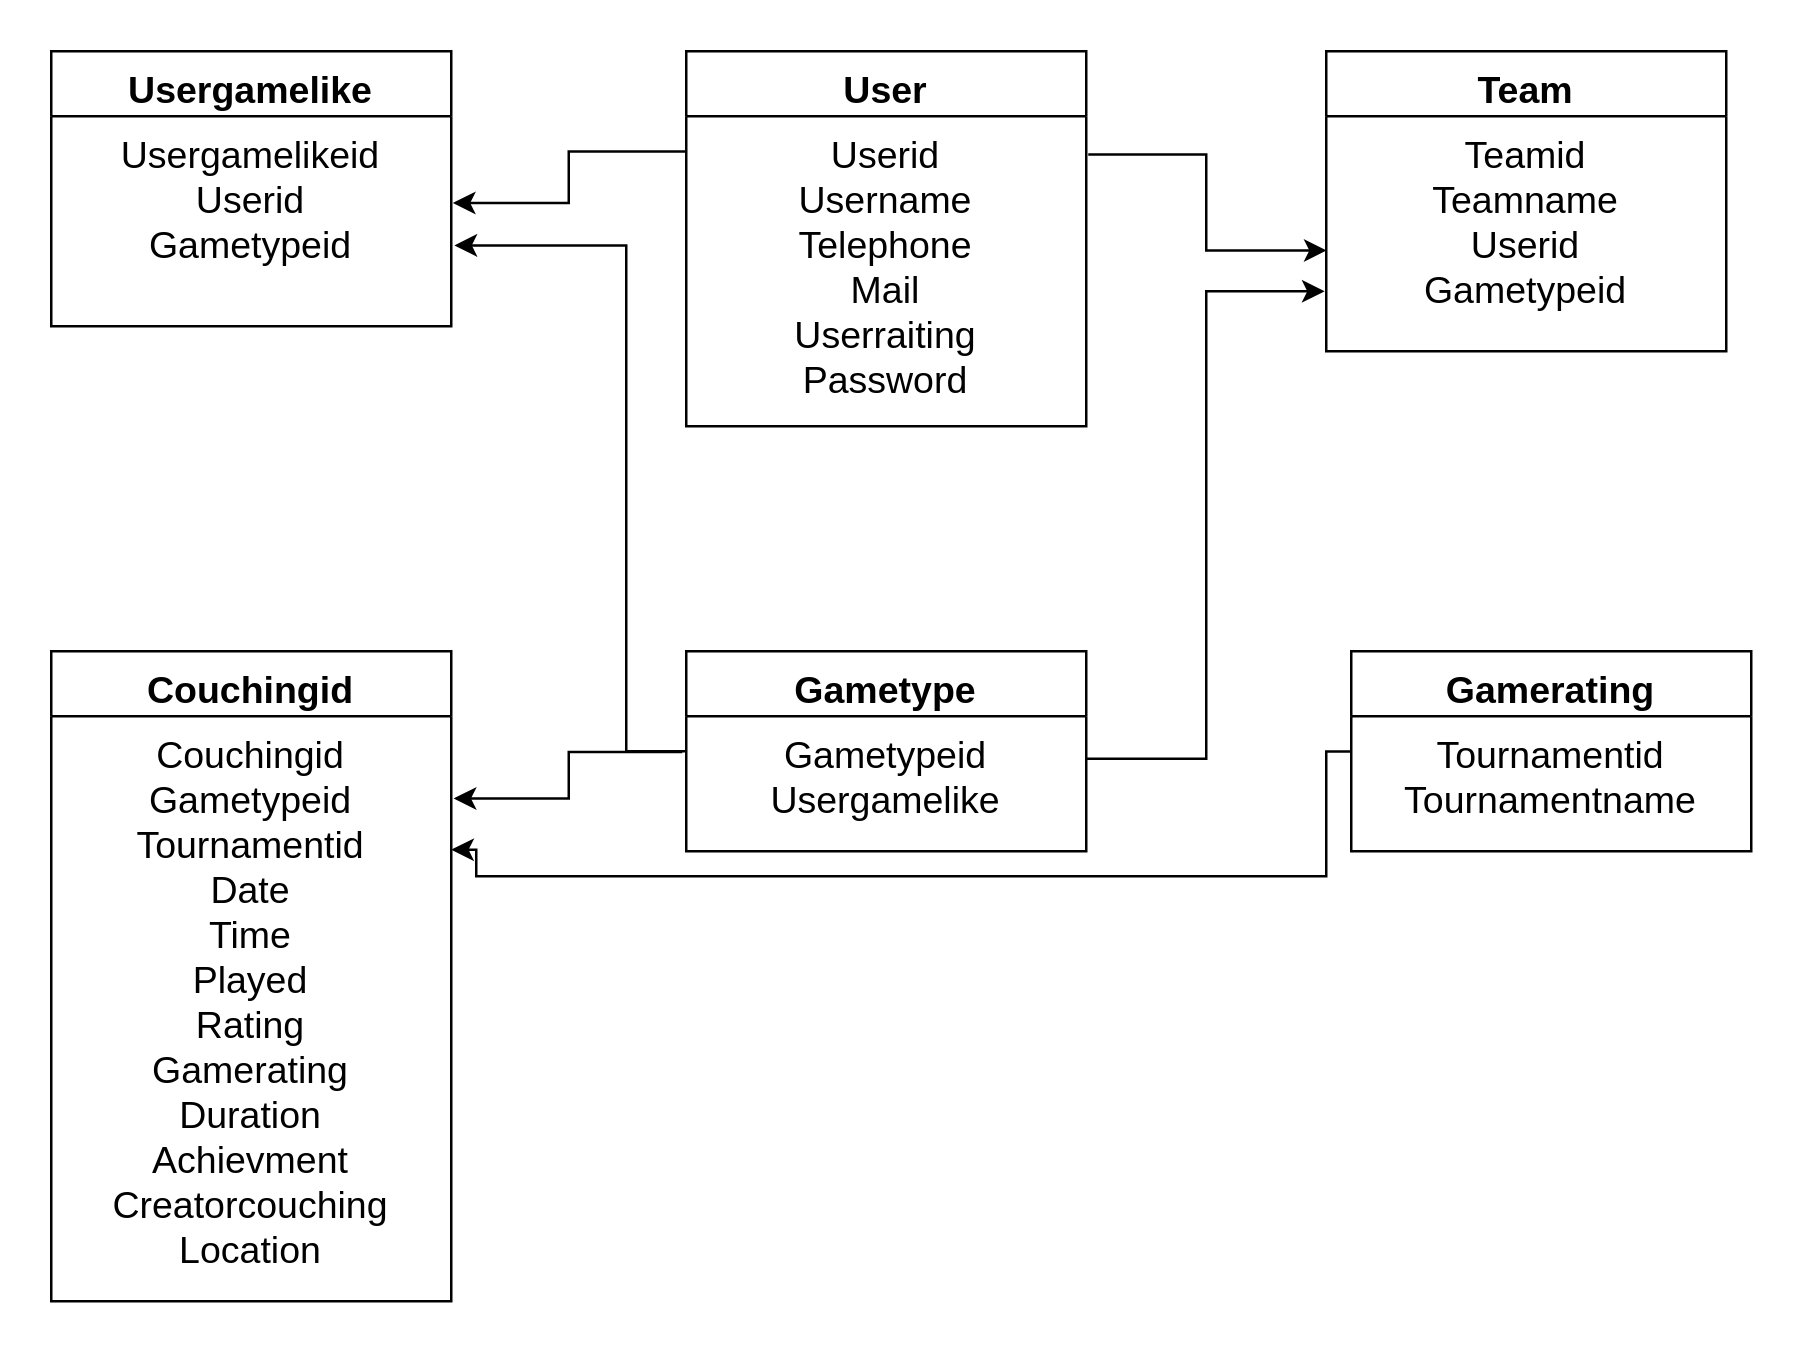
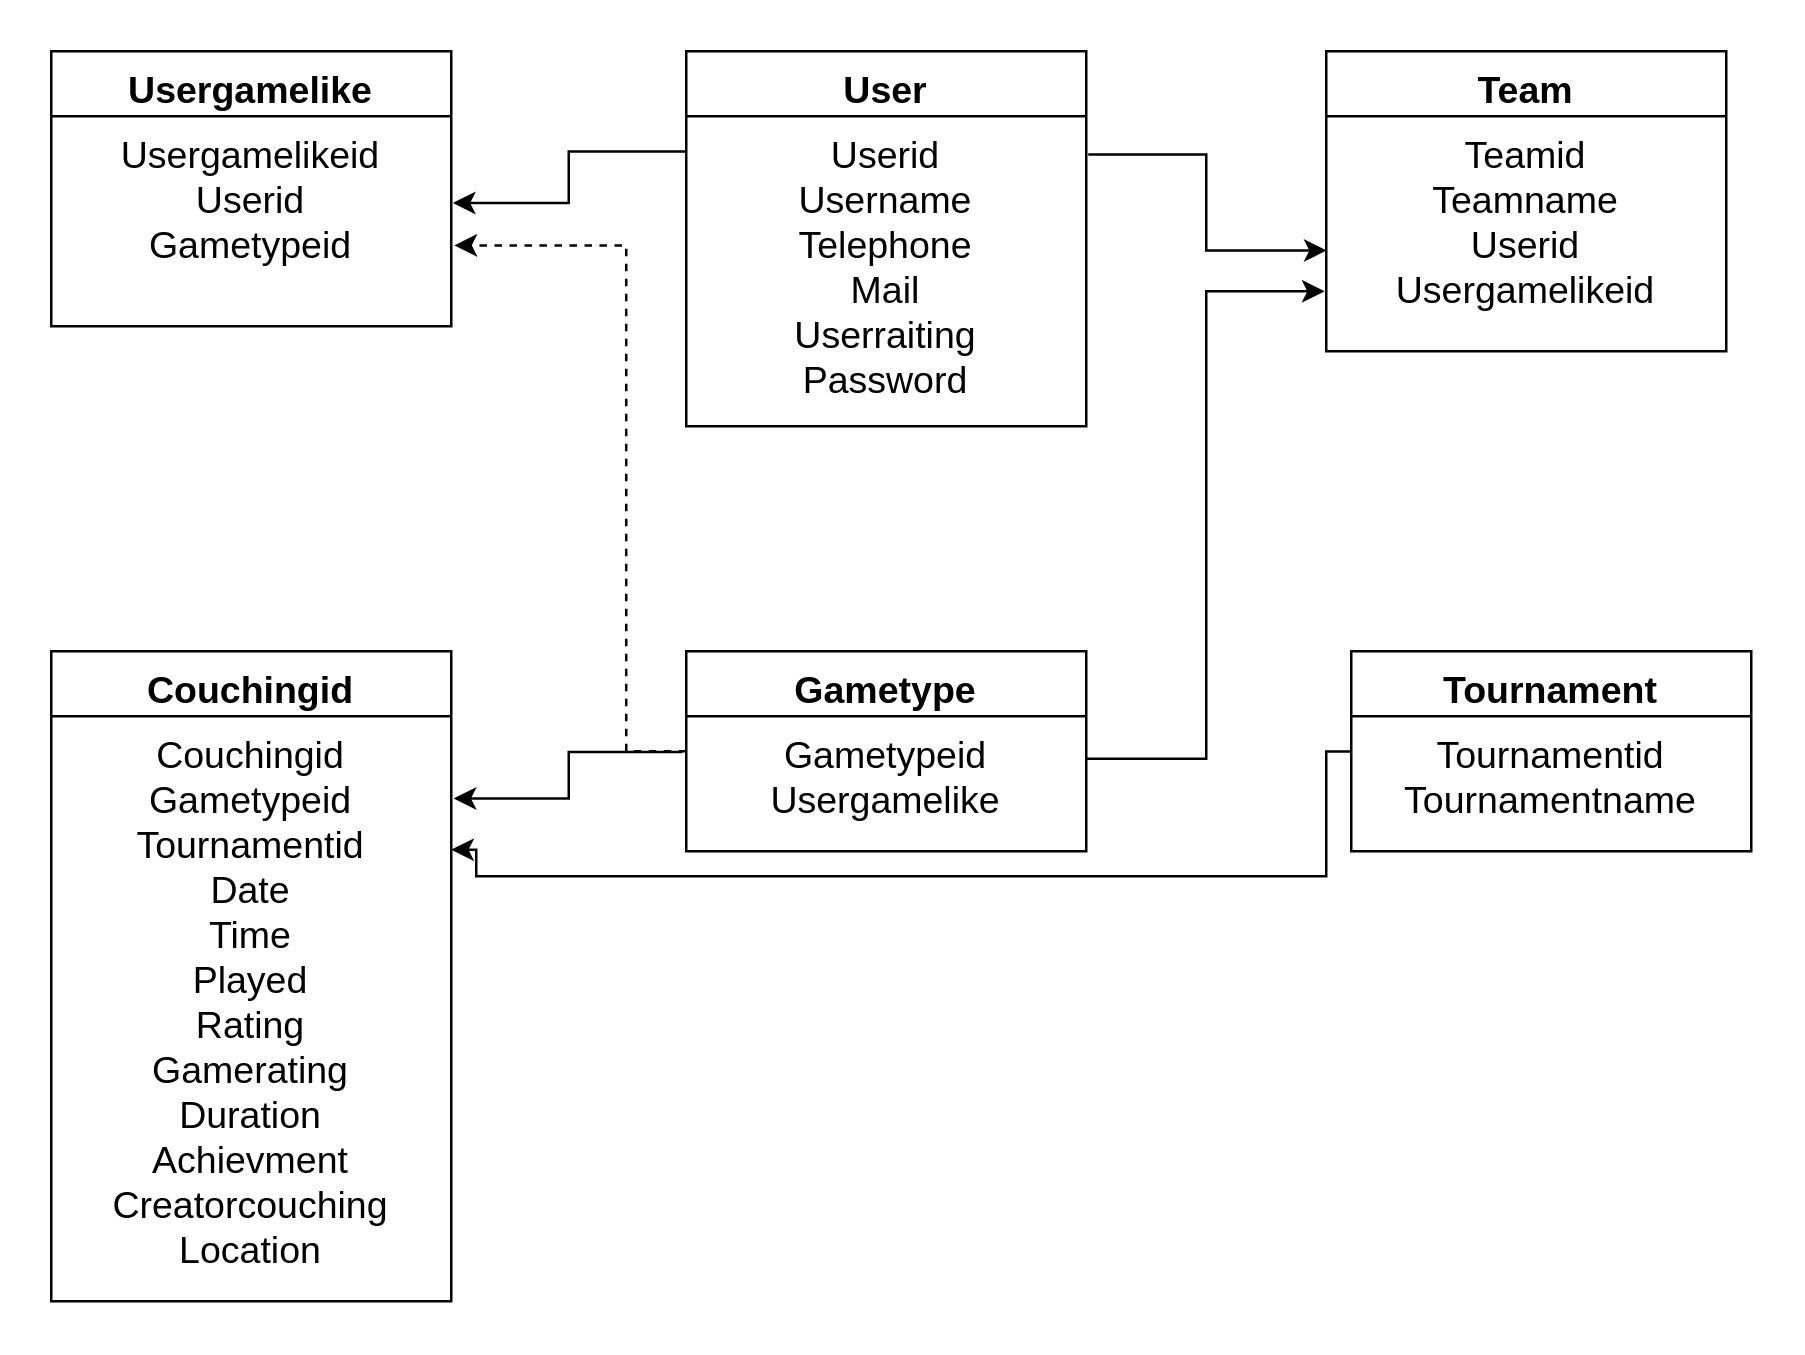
  <mxCell id="0" />
  <mxCell id="1" parent="0" />
  <mxCell id="2" value="User" style="swimlane;fontStyle=1;align=center;verticalAlign=top;childLayout=stackLayout;horizontal=1;startSize=26;horizontalStack=0;resizeParent=1;resizeLast=0;collapsible=1;marginBottom=0;rounded=0;shadow=0;strokeWidth=1;fontSize=15;" parent="1" vertex="1"><mxGeometry x="274" y="20" width="160" height="150" as="geometry"><mxRectangle x="340" y="380" width="170" height="26" as="alternateBounds" /></mxGeometry></mxCell>
  <mxCell id="3" value="Userid&#10;Username&#10;Telephone&#10;Mail&#10;Userraiting&#10;Password" style="text;align=center;verticalAlign=top;spacingLeft=4;spacingRight=4;overflow=hidden;rotatable=0;points=[[0,0.5],[1,0.5]];portConstraint=eastwest;fontStyle=0;fontSize=15;" parent="2" vertex="1"><mxGeometry y="26" width="160" height="124" as="geometry" /></mxCell>
- <mxCell id="4" value="Gamerating" style="swimlane;fontStyle=1;align=center;verticalAlign=top;childLayout=stackLayout;horizontal=1;startSize=26;horizontalStack=0;resizeParent=1;resizeLast=0;collapsible=1;marginBottom=0;rounded=0;shadow=0;strokeWidth=1;fontSize=15;" vertex="1" parent="1"><mxGeometry x="540" y="260" width="160" height="80" as="geometry"><mxRectangle x="340" y="380" width="170" height="26" as="alternateBounds" /></mxGeometry></mxCell>
+ <mxCell id="4" value="Tournament" style="swimlane;fontStyle=1;align=center;verticalAlign=top;childLayout=stackLayout;horizontal=1;startSize=26;horizontalStack=0;resizeParent=1;resizeLast=0;collapsible=1;marginBottom=0;rounded=0;shadow=0;strokeWidth=1;fontSize=15;" vertex="1" parent="1"><mxGeometry x="540" y="260" width="160" height="80" as="geometry"><mxRectangle x="340" y="380" width="170" height="26" as="alternateBounds" /></mxGeometry></mxCell>
  <mxCell id="5" value="Tournamentid&#10;Tournamentname" style="text;align=center;verticalAlign=top;spacingLeft=4;spacingRight=4;overflow=hidden;rotatable=0;points=[[0,0.5],[1,0.5]];portConstraint=eastwest;fontStyle=0;fontSize=15;" vertex="1" parent="4"><mxGeometry y="26" width="160" height="54" as="geometry" /></mxCell>
  <mxCell id="6" value="Couchingid" style="swimlane;fontStyle=1;align=center;verticalAlign=top;childLayout=stackLayout;horizontal=1;startSize=26;horizontalStack=0;resizeParent=1;resizeLast=0;collapsible=1;marginBottom=0;rounded=0;shadow=0;strokeWidth=1;fontSize=15;" vertex="1" parent="1"><mxGeometry x="20" y="260" width="160" height="260" as="geometry"><mxRectangle x="340" y="380" width="170" height="26" as="alternateBounds" /></mxGeometry></mxCell>
  <mxCell id="7" value="Couchingid&#10;Gametypeid&#10;Tournamentid&#10;Date&#10;Time&#10;Played&#10;Rating&#10;Gamerating&#10;Duration&#10;Achievment&#10;Creatorcouching&#10;Location" style="text;align=center;verticalAlign=top;spacingLeft=4;spacingRight=4;overflow=hidden;rotatable=0;points=[[0,0.5],[1,0.5]];portConstraint=eastwest;fontStyle=0;fontSize=15;" vertex="1" parent="6"><mxGeometry y="26" width="160" height="230" as="geometry" /></mxCell>
- <mxCell id="8" style="edgeStyle=orthogonalEdgeStyle;rounded=0;orthogonalLoop=1;jettySize=auto;html=1;entryX=1.008;entryY=0.615;entryDx=0;entryDy=0;entryPerimeter=0;fontSize=15;" edge="1" parent="1" source="9" target="14"><mxGeometry relative="1" as="geometry"><Array as="points"><mxPoint x="250" y="300" /><mxPoint x="250" y="98" /></Array></mxGeometry></mxCell>
+ <mxCell id="8" style="edgeStyle=orthogonalEdgeStyle;rounded=0;orthogonalLoop=1;jettySize=auto;html=1;entryX=1.008;entryY=0.615;entryDx=0;entryDy=0;entryPerimeter=0;fontSize=15;dashed=1;" edge="1" parent="1" source="9" target="14"><mxGeometry relative="1" as="geometry"><Array as="points"><mxPoint x="250" y="300" /><mxPoint x="250" y="98" /></Array></mxGeometry></mxCell>
  <mxCell id="9" value="Gametype" style="swimlane;fontStyle=1;align=center;verticalAlign=top;childLayout=stackLayout;horizontal=1;startSize=26;horizontalStack=0;resizeParent=1;resizeLast=0;collapsible=1;marginBottom=0;rounded=0;shadow=0;strokeWidth=1;fontSize=15;" vertex="1" parent="1"><mxGeometry x="274" y="260" width="160" height="80" as="geometry"><mxRectangle x="340" y="380" width="170" height="26" as="alternateBounds" /></mxGeometry></mxCell>
  <mxCell id="10" value="Gametypeid&#10;Usergamelike" style="text;align=center;verticalAlign=top;spacingLeft=4;spacingRight=4;overflow=hidden;rotatable=0;points=[[0,0.5],[1,0.5]];portConstraint=eastwest;fontStyle=0;fontSize=15;" vertex="1" parent="9"><mxGeometry y="26" width="160" height="54" as="geometry" /></mxCell>
  <mxCell id="11" value="Team" style="swimlane;fontStyle=1;align=center;verticalAlign=top;childLayout=stackLayout;horizontal=1;startSize=26;horizontalStack=0;resizeParent=1;resizeLast=0;collapsible=1;marginBottom=0;rounded=0;shadow=0;strokeWidth=1;fontSize=15;" vertex="1" parent="1"><mxGeometry x="530" y="20" width="160" height="120" as="geometry"><mxRectangle x="340" y="380" width="170" height="26" as="alternateBounds" /></mxGeometry></mxCell>
- <mxCell id="12" value="Teamid&#10;Teamname&#10;Userid&#10;Gametypeid" style="text;align=center;verticalAlign=top;spacingLeft=4;spacingRight=4;overflow=hidden;rotatable=0;points=[[0,0.5],[1,0.5]];portConstraint=eastwest;fontStyle=0;fontSize=15;" vertex="1" parent="11"><mxGeometry y="26" width="160" height="94" as="geometry" /></mxCell>
+ <mxCell id="12" value="Teamid&#10;Teamname&#10;Userid&#10;Usergamelikeid" style="text;align=center;verticalAlign=top;spacingLeft=4;spacingRight=4;overflow=hidden;rotatable=0;points=[[0,0.5],[1,0.5]];portConstraint=eastwest;fontStyle=0;fontSize=15;" vertex="1" parent="11"><mxGeometry y="26" width="160" height="94" as="geometry" /></mxCell>
  <mxCell id="13" value="Usergamelike" style="swimlane;fontStyle=1;align=center;verticalAlign=top;childLayout=stackLayout;horizontal=1;startSize=26;horizontalStack=0;resizeParent=1;resizeLast=0;collapsible=1;marginBottom=0;rounded=0;shadow=0;strokeWidth=1;fontSize=15;" vertex="1" parent="1"><mxGeometry x="20" y="20" width="160" height="110" as="geometry"><mxRectangle x="340" y="380" width="170" height="26" as="alternateBounds" /></mxGeometry></mxCell>
  <mxCell id="14" value="Usergamelikeid&#10;Userid&#10;Gametypeid" style="text;align=center;verticalAlign=top;spacingLeft=4;spacingRight=4;overflow=hidden;rotatable=0;points=[[0,0.5],[1,0.5]];portConstraint=eastwest;fontStyle=0;fontSize=15;" vertex="1" parent="13"><mxGeometry y="26" width="160" height="84" as="geometry" /></mxCell>
  <mxCell id="15" style="edgeStyle=orthogonalEdgeStyle;rounded=0;orthogonalLoop=1;jettySize=auto;html=1;entryX=0.001;entryY=0.571;entryDx=0;entryDy=0;fontSize=15;exitX=1.005;exitY=0.123;exitDx=0;exitDy=0;exitPerimeter=0;entryPerimeter=0;" edge="1" parent="1" source="3" target="12"><mxGeometry relative="1" as="geometry" /></mxCell>
  <mxCell id="16" style="edgeStyle=orthogonalEdgeStyle;rounded=0;orthogonalLoop=1;jettySize=auto;html=1;entryX=1.004;entryY=0.413;entryDx=0;entryDy=0;entryPerimeter=0;fontSize=15;exitX=0.002;exitY=0.114;exitDx=0;exitDy=0;exitPerimeter=0;" edge="1" parent="1" source="3" target="14"><mxGeometry relative="1" as="geometry"><mxPoint x="270" y="60" as="sourcePoint" /></mxGeometry></mxCell>
  <mxCell id="17" style="edgeStyle=orthogonalEdgeStyle;rounded=0;orthogonalLoop=1;jettySize=auto;html=1;entryX=1.006;entryY=0.143;entryDx=0;entryDy=0;entryPerimeter=0;fontSize=15;exitX=-0.01;exitY=0.265;exitDx=0;exitDy=0;exitPerimeter=0;" edge="1" parent="1" source="10" target="7"><mxGeometry relative="1" as="geometry" /></mxCell>
  <mxCell id="18" style="edgeStyle=orthogonalEdgeStyle;rounded=0;orthogonalLoop=1;jettySize=auto;html=1;entryX=-0.004;entryY=0.745;entryDx=0;entryDy=0;entryPerimeter=0;fontSize=15;exitX=0.998;exitY=0.315;exitDx=0;exitDy=0;exitPerimeter=0;" edge="1" parent="1" source="10" target="12"><mxGeometry relative="1" as="geometry" /></mxCell>
  <mxCell id="19" style="edgeStyle=orthogonalEdgeStyle;rounded=0;orthogonalLoop=1;jettySize=auto;html=1;entryX=1;entryY=0.232;entryDx=0;entryDy=0;entryPerimeter=0;fontSize=15;exitX=0.001;exitY=0.261;exitDx=0;exitDy=0;exitPerimeter=0;" edge="1" parent="1" source="5" target="7"><mxGeometry relative="1" as="geometry"><Array as="points"><mxPoint x="530" y="300" /><mxPoint x="530" y="350" /><mxPoint x="190" y="350" /><mxPoint x="190" y="339" /></Array></mxGeometry></mxCell>
